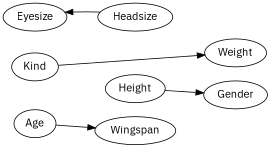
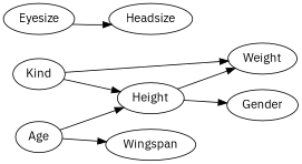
  digraph {
    fontname="IBM Plex Sans"
    rankdir=LR
    node [fontname="IBM Plex Sans"]
    edge [fontname="IBM Plex Sans"]
    Height
    Gender
    Weight
    Eyesize
    Headsize
    Age
    Wingspan
    Kind
    Height -> Gender
-   Headsize -> Eyesize
+   Height -> Weight
+   Eyesize -> Headsize
+   Age -> Height
    Age -> Wingspan
+   Kind -> Height
    Kind -> Weight
  }
